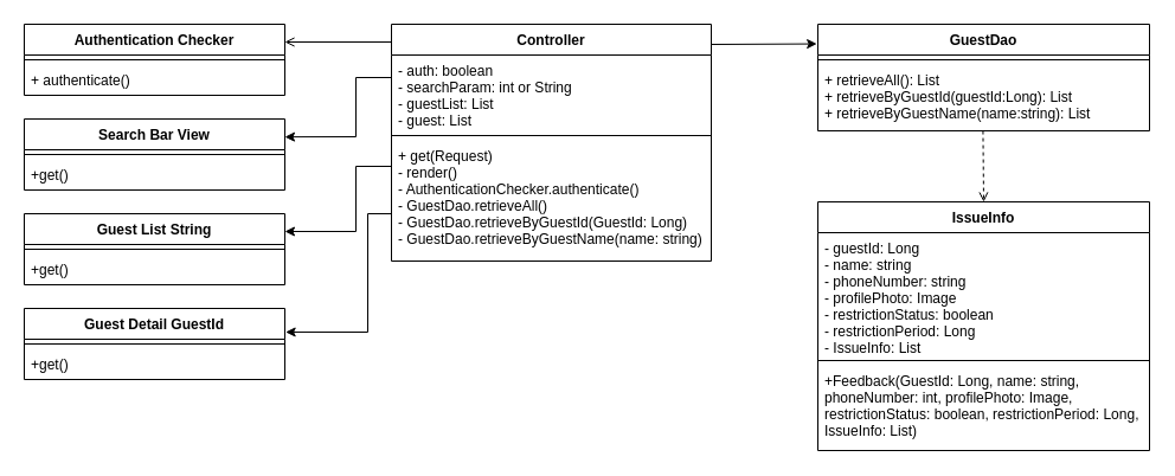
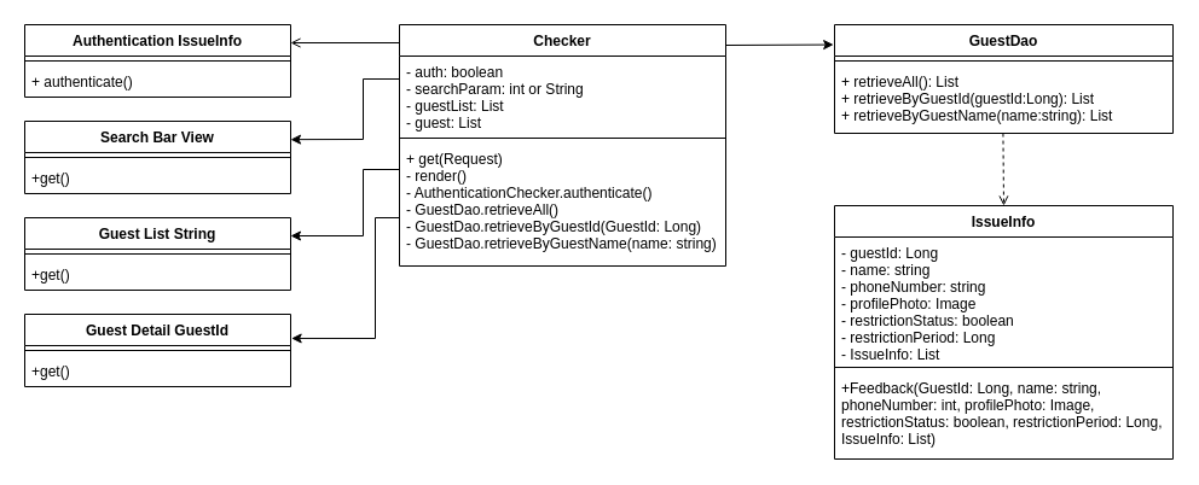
  <mxCell id="0" />
  <mxCell id="1" parent="0" />
- <mxCell id="2" value="Controller" style="swimlane;fontStyle=1;align=center;verticalAlign=top;childLayout=stackLayout;horizontal=1;startSize=26;horizontalStack=0;resizeParent=1;resizeParentMax=0;resizeLast=0;collapsible=1;marginBottom=0;" vertex="1" parent="1"><mxGeometry x="330" y="20" width="270" height="200" as="geometry" /></mxCell>
+ <mxCell id="2" value="Checker" style="swimlane;fontStyle=1;align=center;verticalAlign=top;childLayout=stackLayout;horizontal=1;startSize=26;horizontalStack=0;resizeParent=1;resizeParentMax=0;resizeLast=0;collapsible=1;marginBottom=0;" vertex="1" parent="1"><mxGeometry x="330" y="20" width="270" height="200" as="geometry" /></mxCell>
  <mxCell id="3" value="- auth: boolean&#10;- searchParam: int or String&#10;- guestList: List&#10;- guest: List&#10;" style="text;strokeColor=none;fillColor=none;align=left;verticalAlign=top;spacingLeft=4;spacingRight=4;overflow=hidden;rotatable=0;points=[[0,0.5],[1,0.5]];portConstraint=eastwest;" vertex="1" parent="2"><mxGeometry y="26" width="270" height="64" as="geometry" /></mxCell>
  <mxCell id="4" value="" style="line;strokeWidth=1;fillColor=none;align=left;verticalAlign=middle;spacingTop=-1;spacingLeft=3;spacingRight=3;rotatable=0;labelPosition=right;points=[];portConstraint=eastwest;" vertex="1" parent="2"><mxGeometry y="90" width="270" height="8" as="geometry" /></mxCell>
  <mxCell id="5" value="+ get(Request)&#10;- render()&#10;- AuthenticationChecker.authenticate()&#10;- GuestDao.retrieveAll()&#10;- GuestDao.retrieveByGuestId(GuestId: Long)&#10;- GuestDao.retrieveByGuestName(name: string)" style="text;strokeColor=none;fillColor=none;align=left;verticalAlign=top;spacingLeft=4;spacingRight=4;overflow=hidden;rotatable=0;points=[[0,0.5],[1,0.5]];portConstraint=eastwest;" vertex="1" parent="2"><mxGeometry y="98" width="270" height="102" as="geometry" /></mxCell>
  <mxCell id="6" value="Search Bar View" style="swimlane;fontStyle=1;align=center;verticalAlign=top;childLayout=stackLayout;horizontal=1;startSize=26;horizontalStack=0;resizeParent=1;resizeParentMax=0;resizeLast=0;collapsible=1;marginBottom=0;" vertex="1" parent="1"><mxGeometry x="20" y="100" width="220" height="60" as="geometry" /></mxCell>
  <mxCell id="7" value="" style="line;strokeWidth=1;fillColor=none;align=left;verticalAlign=middle;spacingTop=-1;spacingLeft=3;spacingRight=3;rotatable=0;labelPosition=right;points=[];portConstraint=eastwest;" vertex="1" parent="6"><mxGeometry y="26" width="220" height="8" as="geometry" /></mxCell>
  <mxCell id="8" value="+get()" style="text;strokeColor=none;fillColor=none;align=left;verticalAlign=top;spacingLeft=4;spacingRight=4;overflow=hidden;rotatable=0;points=[[0,0.5],[1,0.5]];portConstraint=eastwest;" vertex="1" parent="6"><mxGeometry y="34" width="220" height="26" as="geometry" /></mxCell>
  <mxCell id="9" value="Guest List String" style="swimlane;fontStyle=1;align=center;verticalAlign=top;childLayout=stackLayout;horizontal=1;startSize=26;horizontalStack=0;resizeParent=1;resizeParentMax=0;resizeLast=0;collapsible=1;marginBottom=0;" vertex="1" parent="1"><mxGeometry x="20" y="180" width="220" height="60" as="geometry" /></mxCell>
  <mxCell id="10" value="" style="line;strokeWidth=1;fillColor=none;align=left;verticalAlign=middle;spacingTop=-1;spacingLeft=3;spacingRight=3;rotatable=0;labelPosition=right;points=[];portConstraint=eastwest;" vertex="1" parent="9"><mxGeometry y="26" width="220" height="8" as="geometry" /></mxCell>
  <mxCell id="11" value="+get()" style="text;strokeColor=none;fillColor=none;align=left;verticalAlign=top;spacingLeft=4;spacingRight=4;overflow=hidden;rotatable=0;points=[[0,0.5],[1,0.5]];portConstraint=eastwest;" vertex="1" parent="9"><mxGeometry y="34" width="220" height="26" as="geometry" /></mxCell>
- <mxCell id="12" value="Authentication Checker" style="swimlane;fontStyle=1;align=center;verticalAlign=top;childLayout=stackLayout;horizontal=1;startSize=26;horizontalStack=0;resizeParent=1;resizeParentMax=0;resizeLast=0;collapsible=1;marginBottom=0;" vertex="1" parent="1"><mxGeometry x="20" y="20" width="220" height="60" as="geometry" /></mxCell>
+ <mxCell id="12" value="Authentication IssueInfo" style="swimlane;fontStyle=1;align=center;verticalAlign=top;childLayout=stackLayout;horizontal=1;startSize=26;horizontalStack=0;resizeParent=1;resizeParentMax=0;resizeLast=0;collapsible=1;marginBottom=0;" vertex="1" parent="1"><mxGeometry x="20" y="20" width="220" height="60" as="geometry" /></mxCell>
  <mxCell id="13" value="" style="line;strokeWidth=1;fillColor=none;align=left;verticalAlign=middle;spacingTop=-1;spacingLeft=3;spacingRight=3;rotatable=0;labelPosition=right;points=[];portConstraint=eastwest;" vertex="1" parent="12"><mxGeometry y="26" width="220" height="8" as="geometry" /></mxCell>
  <mxCell id="14" value="+ authenticate()" style="text;strokeColor=none;fillColor=none;align=left;verticalAlign=top;spacingLeft=4;spacingRight=4;overflow=hidden;rotatable=0;points=[[0,0.5],[1,0.5]];portConstraint=eastwest;" vertex="1" parent="12"><mxGeometry y="34" width="220" height="26" as="geometry" /></mxCell>
  <mxCell id="15" value="IssueInfo" style="swimlane;fontStyle=1;align=center;verticalAlign=top;childLayout=stackLayout;horizontal=1;startSize=26;horizontalStack=0;resizeParent=1;resizeParentMax=0;resizeLast=0;collapsible=1;marginBottom=0;" vertex="1" parent="1"><mxGeometry x="690" y="170" width="280" height="210" as="geometry" /></mxCell>
  <mxCell id="16" value="- guestId: Long&#10;- name: string&#10;- phoneNumber: string&#10;- profilePhoto: Image&#10;- restrictionStatus: boolean&#10;- restrictionPeriod: Long&#10;- IssueInfo: List" style="text;strokeColor=none;fillColor=none;align=left;verticalAlign=top;spacingLeft=4;spacingRight=4;overflow=hidden;rotatable=0;points=[[0,0.5],[1,0.5]];portConstraint=eastwest;" vertex="1" parent="15"><mxGeometry y="26" width="280" height="104" as="geometry" /></mxCell>
  <mxCell id="17" value="" style="line;strokeWidth=1;fillColor=none;align=left;verticalAlign=middle;spacingTop=-1;spacingLeft=3;spacingRight=3;rotatable=0;labelPosition=right;points=[];portConstraint=eastwest;" vertex="1" parent="15"><mxGeometry y="130" width="280" height="8" as="geometry" /></mxCell>
  <mxCell id="18" value="+Feedback(GuestId: Long, name: string,&#10;phoneNumber: int, profilePhoto: Image,&#10;restrictionStatus: boolean, restrictionPeriod: Long,&#10;IssueInfo: List)" style="text;strokeColor=none;fillColor=none;align=left;verticalAlign=top;spacingLeft=4;spacingRight=4;overflow=hidden;rotatable=0;points=[[0,0.5],[1,0.5]];portConstraint=eastwest;" vertex="1" parent="15"><mxGeometry y="138" width="280" height="72" as="geometry" /></mxCell>
  <mxCell id="19" value="GuestDao" style="swimlane;fontStyle=1;align=center;verticalAlign=top;childLayout=stackLayout;horizontal=1;startSize=26;horizontalStack=0;resizeParent=1;resizeParentMax=0;resizeLast=0;collapsible=1;marginBottom=0;" vertex="1" parent="1"><mxGeometry x="690" y="20" width="280" height="90" as="geometry" /></mxCell>
  <mxCell id="20" value="" style="line;strokeWidth=1;fillColor=none;align=left;verticalAlign=middle;spacingTop=-1;spacingLeft=3;spacingRight=3;rotatable=0;labelPosition=right;points=[];portConstraint=eastwest;" vertex="1" parent="19"><mxGeometry y="26" width="280" height="8" as="geometry" /></mxCell>
  <mxCell id="21" value="+ retrieveAll(): List&#10;+ retrieveByGuestId(guestId:Long): List&#10;+ retrieveByGuestName(name:string): List" style="text;strokeColor=none;fillColor=none;align=left;verticalAlign=top;spacingLeft=4;spacingRight=4;overflow=hidden;rotatable=0;points=[[0,0.5],[1,0.5]];portConstraint=eastwest;" vertex="1" parent="19"><mxGeometry y="34" width="280" height="56" as="geometry" /></mxCell>
  <mxCell id="22" value="" style="endArrow=open;html=1;exitX=0.001;exitY=0.075;exitDx=0;exitDy=0;exitPerimeter=0;entryX=1;entryY=0.25;entryDx=0;entryDy=0;" edge="1" parent="1" source="2" target="12"><mxGeometry width="50" height="50" relative="1" as="geometry"><mxPoint x="260" y="10" as="sourcePoint" /><mxPoint x="310" y="-40" as="targetPoint" /></mxGeometry></mxCell>
  <mxCell id="23" value="" style="endArrow=classic;html=1;entryX=1;entryY=0.25;entryDx=0;entryDy=0;rounded=0;" edge="1" parent="1"><mxGeometry width="50" height="50" relative="1" as="geometry"><mxPoint x="330" y="65" as="sourcePoint" /><mxPoint x="240" y="115.16" as="targetPoint" /><Array as="points"><mxPoint x="300" y="65" /><mxPoint x="300" y="115" /></Array></mxGeometry></mxCell>
  <mxCell id="24" value="" style="endArrow=classic;html=1;exitX=0.001;exitY=0.075;exitDx=0;exitDy=0;exitPerimeter=0;entryX=1;entryY=0.25;entryDx=0;entryDy=0;rounded=0;" edge="1" parent="1" target="9"><mxGeometry width="50" height="50" relative="1" as="geometry"><mxPoint x="330.22" y="140" as="sourcePoint" /><mxPoint x="240" y="140.75" as="targetPoint" /><Array as="points"><mxPoint x="300" y="140" /><mxPoint x="300" y="195" /></Array></mxGeometry></mxCell>
  <mxCell id="25" value="" style="endArrow=classic;html=1;entryX=-0.003;entryY=0.184;entryDx=0;entryDy=0;entryPerimeter=0;" edge="1" parent="1" target="19"><mxGeometry width="50" height="50" relative="1" as="geometry"><mxPoint x="600" y="37" as="sourcePoint" /><mxPoint x="650" y="-10" as="targetPoint" /></mxGeometry></mxCell>
  <mxCell id="26" value="" style="endArrow=open;html=1;entryX=0.5;entryY=0;entryDx=0;entryDy=0;exitX=0.498;exitY=1.001;exitDx=0;exitDy=0;exitPerimeter=0;dashed=1;endFill=0;" edge="1" parent="1" source="21" target="15"><mxGeometry width="50" height="50" relative="1" as="geometry"><mxPoint x="820" y="90" as="sourcePoint" /><mxPoint x="870" y="40" as="targetPoint" /></mxGeometry></mxCell>
  <mxCell id="27" value="Guest Detail GuestId" style="swimlane;fontStyle=1;align=center;verticalAlign=top;childLayout=stackLayout;horizontal=1;startSize=26;horizontalStack=0;resizeParent=1;resizeParentMax=0;resizeLast=0;collapsible=1;marginBottom=0;" vertex="1" parent="1"><mxGeometry x="20" y="260" width="220" height="60" as="geometry" /></mxCell>
  <mxCell id="28" value="" style="line;strokeWidth=1;fillColor=none;align=left;verticalAlign=middle;spacingTop=-1;spacingLeft=3;spacingRight=3;rotatable=0;labelPosition=right;points=[];portConstraint=eastwest;" vertex="1" parent="27"><mxGeometry y="26" width="220" height="8" as="geometry" /></mxCell>
  <mxCell id="29" value="+get()" style="text;strokeColor=none;fillColor=none;align=left;verticalAlign=top;spacingLeft=4;spacingRight=4;overflow=hidden;rotatable=0;points=[[0,0.5],[1,0.5]];portConstraint=eastwest;" vertex="1" parent="27"><mxGeometry y="34" width="220" height="26" as="geometry" /></mxCell>
  <mxCell id="30" value="" style="endArrow=classic;html=1;exitX=0.001;exitY=0.608;exitDx=0;exitDy=0;exitPerimeter=0;rounded=0;entryX=1.003;entryY=0.333;entryDx=0;entryDy=0;entryPerimeter=0;" edge="1" parent="1" source="5" target="27"><mxGeometry width="50" height="50" relative="1" as="geometry"><mxPoint x="330.22" y="205" as="sourcePoint" /><mxPoint x="250" y="280" as="targetPoint" /><Array as="points"><mxPoint x="310" y="180" /><mxPoint x="310" y="280" /></Array></mxGeometry></mxCell>
